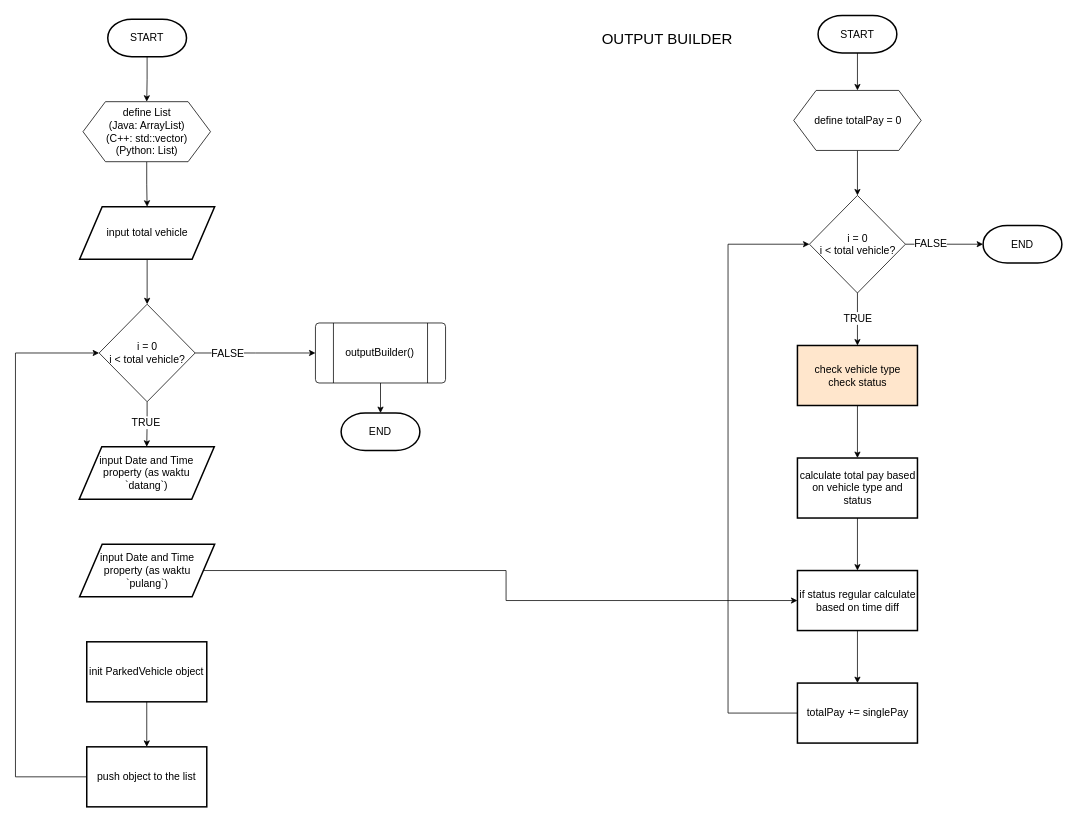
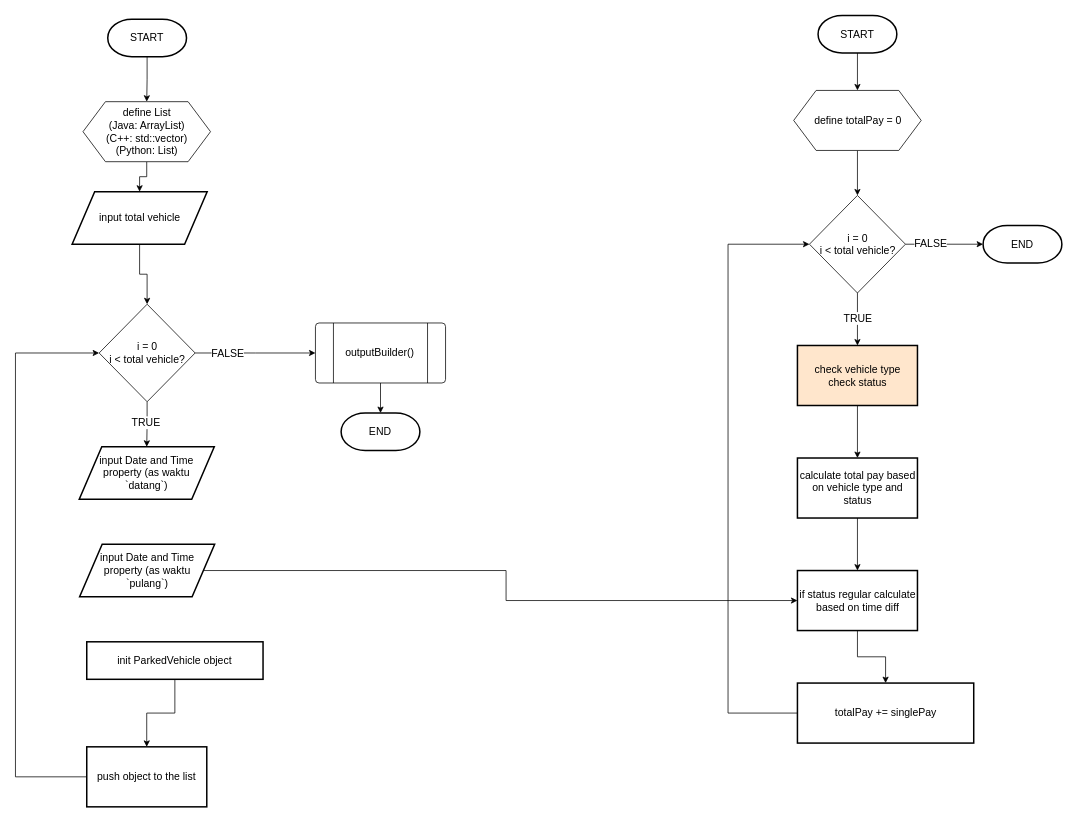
  <mxCell id="0" />
  <mxCell id="1" parent="0" />
  <mxCell id="2" value="" style="edgeStyle=orthogonalEdgeStyle;rounded=0;orthogonalLoop=1;jettySize=auto;html=1;" edge="1" parent="1" source="3" target="5"><mxGeometry relative="1" as="geometry" /></mxCell>
  <mxCell id="3" value="START" style="strokeWidth=2;html=1;shape=mxgraph.flowchart.terminator;whiteSpace=wrap;fontSize=14;" vertex="1" parent="1"><mxGeometry x="143.14" y="25" width="105" height="50" as="geometry" /></mxCell>
  <mxCell id="4" value="" style="edgeStyle=orthogonalEdgeStyle;rounded=0;orthogonalLoop=1;jettySize=auto;html=1;" edge="1" parent="1" source="5" target="7"><mxGeometry relative="1" as="geometry" /></mxCell>
  <mxCell id="5" value="define List&lt;div&gt;(Java: ArrayList)&lt;/div&gt;&lt;div&gt;(C++: std::vector)&lt;/div&gt;&lt;div&gt;(Python: List)&lt;/div&gt;" style="verticalLabelPosition=middle;verticalAlign=middle;html=1;shape=hexagon;perimeter=hexagonPerimeter2;arcSize=6;size=0.176;labelPosition=center;align=center;fontSize=14;" vertex="1" parent="1"><mxGeometry x="110.14" y="135" width="170" height="80" as="geometry" /></mxCell>
  <mxCell id="6" value="" style="edgeStyle=orthogonalEdgeStyle;rounded=0;orthogonalLoop=1;jettySize=auto;html=1;" edge="1" parent="1" source="7" target="12"><mxGeometry relative="1" as="geometry" /></mxCell>
- <mxCell id="7" value="&lt;font style=&quot;font-size: 14px;&quot;&gt;input total vehicle&lt;/font&gt;" style="shape=parallelogram;html=1;strokeWidth=2;perimeter=parallelogramPerimeter;whiteSpace=wrap;rounded=1;arcSize=0;size=0.167;" vertex="1" parent="1"><mxGeometry x="105.64" y="275" width="180" height="70" as="geometry" /></mxCell>
+ <mxCell id="7" value="&lt;font style=&quot;font-size: 14px;&quot;&gt;input total vehicle&lt;/font&gt;" style="shape=parallelogram;html=1;strokeWidth=2;perimeter=parallelogramPerimeter;whiteSpace=wrap;rounded=1;arcSize=0;size=0.167;" vertex="1" parent="1"><mxGeometry x="95.64" y="255" width="180" height="70" as="geometry" /></mxCell>
  <mxCell id="8" value="" style="edgeStyle=orthogonalEdgeStyle;rounded=0;orthogonalLoop=1;jettySize=auto;html=1;" edge="1" parent="1" source="12" target="13"><mxGeometry relative="1" as="geometry" /></mxCell>
  <mxCell id="9" value="&lt;font style=&quot;font-size: 14px;&quot;&gt;TRUE&lt;/font&gt;" style="edgeLabel;html=1;align=center;verticalAlign=middle;resizable=0;points=[];" vertex="1" connectable="0" parent="8"><mxGeometry x="-0.063" y="-2" relative="1" as="geometry"><mxPoint as="offset" /></mxGeometry></mxCell>
  <mxCell id="10" style="edgeStyle=orthogonalEdgeStyle;rounded=0;orthogonalLoop=1;jettySize=auto;html=1;exitX=1;exitY=0.5;exitDx=0;exitDy=0;entryX=0;entryY=0.5;entryDx=0;entryDy=0;" edge="1" parent="1" source="12"><mxGeometry relative="1" as="geometry"><mxPoint x="420" y="470" as="targetPoint" /></mxGeometry></mxCell>
  <mxCell id="11" value="&lt;font style=&quot;font-size: 14px;&quot;&gt;FALSE&lt;/font&gt;" style="edgeLabel;html=1;align=center;verticalAlign=middle;resizable=0;points=[];" vertex="1" connectable="0" parent="10"><mxGeometry x="-0.465" relative="1" as="geometry"><mxPoint as="offset" /></mxGeometry></mxCell>
  <mxCell id="12" value="&lt;div&gt;i = 0&lt;/div&gt;&lt;div&gt;i &amp;lt; total vehicle?&lt;/div&gt;" style="rhombus;whiteSpace=wrap;html=1;fontSize=14;" vertex="1" parent="1"><mxGeometry x="131.64" y="405" width="128" height="130" as="geometry" /></mxCell>
  <mxCell id="13" value="&lt;font style=&quot;font-size: 14px;&quot;&gt;input Date and Time&lt;/font&gt;&lt;div&gt;&lt;font style=&quot;font-size: 14px;&quot;&gt;property (as waktu&lt;/font&gt;&lt;/div&gt;&lt;div&gt;&lt;font style=&quot;font-size: 14px;&quot;&gt;`datang`)&lt;/font&gt;&lt;/div&gt;" style="shape=parallelogram;html=1;strokeWidth=2;perimeter=parallelogramPerimeter;whiteSpace=wrap;rounded=1;arcSize=0;size=0.167;" vertex="1" parent="1"><mxGeometry x="105.14" y="595" width="180" height="70" as="geometry" /></mxCell>
  <mxCell id="14" value="" style="edgeStyle=orthogonalEdgeStyle;rounded=0;orthogonalLoop=1;jettySize=auto;html=1;" edge="1" parent="1" source="15" target="38"><mxGeometry relative="1" as="geometry" /></mxCell>
  <mxCell id="15" value="&lt;font style=&quot;font-size: 14px;&quot;&gt;input Date and Time&lt;/font&gt;&lt;div&gt;&lt;font style=&quot;font-size: 14px;&quot;&gt;property (as waktu&lt;/font&gt;&lt;/div&gt;&lt;div&gt;&lt;font style=&quot;font-size: 14px;&quot;&gt;`pulang`)&lt;/font&gt;&lt;/div&gt;" style="shape=parallelogram;html=1;strokeWidth=2;perimeter=parallelogramPerimeter;whiteSpace=wrap;rounded=1;arcSize=0;size=0.167;" vertex="1" parent="1"><mxGeometry x="105.64" y="725" width="180" height="70" as="geometry" /></mxCell>
  <mxCell id="16" value="" style="edgeStyle=orthogonalEdgeStyle;rounded=0;orthogonalLoop=1;jettySize=auto;html=1;" edge="1" parent="1" source="17" target="19"><mxGeometry relative="1" as="geometry" /></mxCell>
- <mxCell id="17" value="init ParkedVehicle object" style="rounded=1;whiteSpace=wrap;html=1;absoluteArcSize=1;arcSize=0;strokeWidth=2;fontSize=14;" vertex="1" parent="1"><mxGeometry x="115.14" y="855" width="160" height="80" as="geometry" /></mxCell>
+ <mxCell id="17" value="init ParkedVehicle object" style="rounded=1;whiteSpace=wrap;html=1;absoluteArcSize=1;arcSize=0;strokeWidth=2;fontSize=14;" vertex="1" parent="1"><mxGeometry x="115.14" y="855" width="235" height="50" as="geometry" /></mxCell>
  <mxCell id="18" style="edgeStyle=orthogonalEdgeStyle;rounded=0;orthogonalLoop=1;jettySize=auto;html=1;exitX=0;exitY=0.5;exitDx=0;exitDy=0;entryX=0;entryY=0.5;entryDx=0;entryDy=0;" edge="1" parent="1" source="19" target="12"><mxGeometry relative="1" as="geometry"><Array as="points"><mxPoint x="20.14" y="1035" /><mxPoint x="20.14" y="470" /></Array></mxGeometry></mxCell>
  <mxCell id="19" value="push object to the list" style="rounded=1;whiteSpace=wrap;html=1;absoluteArcSize=1;arcSize=0;strokeWidth=2;fontSize=14;" vertex="1" parent="1"><mxGeometry x="115.14" y="995" width="160" height="80" as="geometry" /></mxCell>
  <mxCell id="20" value="" style="edgeStyle=orthogonalEdgeStyle;rounded=0;orthogonalLoop=1;jettySize=auto;html=1;" edge="1" parent="1" source="21" target="22"><mxGeometry relative="1" as="geometry" /></mxCell>
  <mxCell id="21" value="&lt;span style=&quot;font-size: 14px;&quot;&gt;outputBuilder()&lt;/span&gt;" style="verticalLabelPosition=middle;verticalAlign=middle;html=1;shape=process;whiteSpace=wrap;rounded=1;size=0.14;arcSize=6;align=center;labelPosition=center;" vertex="1" parent="1"><mxGeometry x="420" y="430" width="173.43" height="80" as="geometry" /></mxCell>
  <mxCell id="22" value="END" style="strokeWidth=2;html=1;shape=mxgraph.flowchart.terminator;whiteSpace=wrap;fontSize=14;" vertex="1" parent="1"><mxGeometry x="454.22" y="550" width="105" height="50" as="geometry" /></mxCell>
- <mxCell id="23" value="&lt;span style=&quot;font-size: 20px;&quot;&gt;OUTPUT BUILDER&lt;/span&gt;" style="text;html=1;align=left;verticalAlign=middle;resizable=0;points=[];autosize=1;strokeColor=none;fillColor=none;" vertex="1" parent="1"><mxGeometry x="800" y="30" width="200" height="40" as="geometry" /></mxCell>
  <mxCell id="24" value="" style="edgeStyle=orthogonalEdgeStyle;rounded=0;orthogonalLoop=1;jettySize=auto;html=1;" edge="1" parent="1" source="25" target="27"><mxGeometry relative="1" as="geometry" /></mxCell>
  <mxCell id="25" value="START" style="strokeWidth=2;html=1;shape=mxgraph.flowchart.terminator;whiteSpace=wrap;fontSize=14;" vertex="1" parent="1"><mxGeometry x="1090" y="20" width="105" height="50" as="geometry" /></mxCell>
  <mxCell id="26" value="" style="edgeStyle=orthogonalEdgeStyle;rounded=0;orthogonalLoop=1;jettySize=auto;html=1;" edge="1" parent="1" source="27" target="32"><mxGeometry relative="1" as="geometry" /></mxCell>
  <mxCell id="27" value="define totalPay = 0" style="verticalLabelPosition=middle;verticalAlign=middle;html=1;shape=hexagon;perimeter=hexagonPerimeter2;arcSize=6;size=0.176;labelPosition=center;align=center;fontSize=14;" vertex="1" parent="1"><mxGeometry x="1057.5" y="120" width="170" height="80" as="geometry" /></mxCell>
  <mxCell id="28" value="" style="edgeStyle=orthogonalEdgeStyle;rounded=0;orthogonalLoop=1;jettySize=auto;html=1;" edge="1" parent="1" source="32" target="34"><mxGeometry relative="1" as="geometry" /></mxCell>
  <mxCell id="29" value="&lt;font style=&quot;font-size: 14px;&quot;&gt;TRUE&lt;/font&gt;" style="edgeLabel;html=1;align=center;verticalAlign=middle;resizable=0;points=[];" vertex="1" connectable="0" parent="28"><mxGeometry x="-0.059" relative="1" as="geometry"><mxPoint as="offset" /></mxGeometry></mxCell>
  <mxCell id="30" value="" style="edgeStyle=orthogonalEdgeStyle;rounded=0;orthogonalLoop=1;jettySize=auto;html=1;" edge="1" parent="1" source="32" target="41"><mxGeometry relative="1" as="geometry" /></mxCell>
  <mxCell id="31" value="&lt;font style=&quot;font-size: 14px;&quot;&gt;FALSE&lt;/font&gt;" style="edgeLabel;html=1;align=center;verticalAlign=middle;resizable=0;points=[];" vertex="1" connectable="0" parent="30"><mxGeometry x="-0.353" y="2" relative="1" as="geometry"><mxPoint as="offset" /></mxGeometry></mxCell>
  <mxCell id="32" value="&lt;div&gt;i = 0&lt;/div&gt;&lt;div&gt;i &amp;lt; total vehicle?&lt;/div&gt;" style="rhombus;whiteSpace=wrap;html=1;fontSize=14;" vertex="1" parent="1"><mxGeometry x="1078.5" y="260" width="128" height="130" as="geometry" /></mxCell>
  <mxCell id="33" value="" style="edgeStyle=orthogonalEdgeStyle;rounded=0;orthogonalLoop=1;jettySize=auto;html=1;" edge="1" parent="1" source="34" target="36"><mxGeometry relative="1" as="geometry" /></mxCell>
  <mxCell id="34" value="check vehicle type&lt;div&gt;check status&lt;/div&gt;" style="rounded=1;whiteSpace=wrap;html=1;absoluteArcSize=1;arcSize=0;strokeWidth=2;fontSize=14;fillColor=#ffe6cc;" vertex="1" parent="1"><mxGeometry x="1062.5" y="460" width="160" height="80" as="geometry" /></mxCell>
  <mxCell id="35" value="" style="edgeStyle=orthogonalEdgeStyle;rounded=0;orthogonalLoop=1;jettySize=auto;html=1;" edge="1" parent="1" source="36" target="38"><mxGeometry relative="1" as="geometry" /></mxCell>
  <mxCell id="36" value="calculate total pay based on vehicle type and status" style="rounded=1;whiteSpace=wrap;html=1;absoluteArcSize=1;arcSize=0;strokeWidth=2;fontSize=14;" vertex="1" parent="1"><mxGeometry x="1062.5" y="610" width="160" height="80" as="geometry" /></mxCell>
  <mxCell id="37" value="" style="edgeStyle=orthogonalEdgeStyle;rounded=0;orthogonalLoop=1;jettySize=auto;html=1;" edge="1" parent="1" source="38" target="40"><mxGeometry relative="1" as="geometry" /></mxCell>
  <mxCell id="38" value="if status regular calculate based on time diff" style="rounded=1;whiteSpace=wrap;html=1;absoluteArcSize=1;arcSize=0;strokeWidth=2;fontSize=14;" vertex="1" parent="1"><mxGeometry x="1062.5" y="760" width="160" height="80" as="geometry" /></mxCell>
  <mxCell id="39" style="edgeStyle=orthogonalEdgeStyle;rounded=0;orthogonalLoop=1;jettySize=auto;html=1;exitX=0;exitY=0.5;exitDx=0;exitDy=0;entryX=0;entryY=0.5;entryDx=0;entryDy=0;" edge="1" parent="1" source="40" target="32"><mxGeometry relative="1" as="geometry"><Array as="points"><mxPoint x="970" y="950" /><mxPoint x="970" y="325" /></Array></mxGeometry></mxCell>
- <mxCell id="40" value="totalPay += singlePay" style="rounded=1;whiteSpace=wrap;html=1;absoluteArcSize=1;arcSize=0;strokeWidth=2;fontSize=14;" vertex="1" parent="1"><mxGeometry x="1062.5" y="910" width="160" height="80" as="geometry" /></mxCell>
+ <mxCell id="40" value="totalPay += singlePay" style="rounded=1;whiteSpace=wrap;html=1;absoluteArcSize=1;arcSize=0;strokeWidth=2;fontSize=14;" vertex="1" parent="1"><mxGeometry x="1062.5" y="910" width="235" height="80" as="geometry" /></mxCell>
  <mxCell id="41" value="END" style="strokeWidth=2;html=1;shape=mxgraph.flowchart.terminator;whiteSpace=wrap;fontSize=14;" vertex="1" parent="1"><mxGeometry x="1310" y="300" width="105" height="50" as="geometry" /></mxCell>
